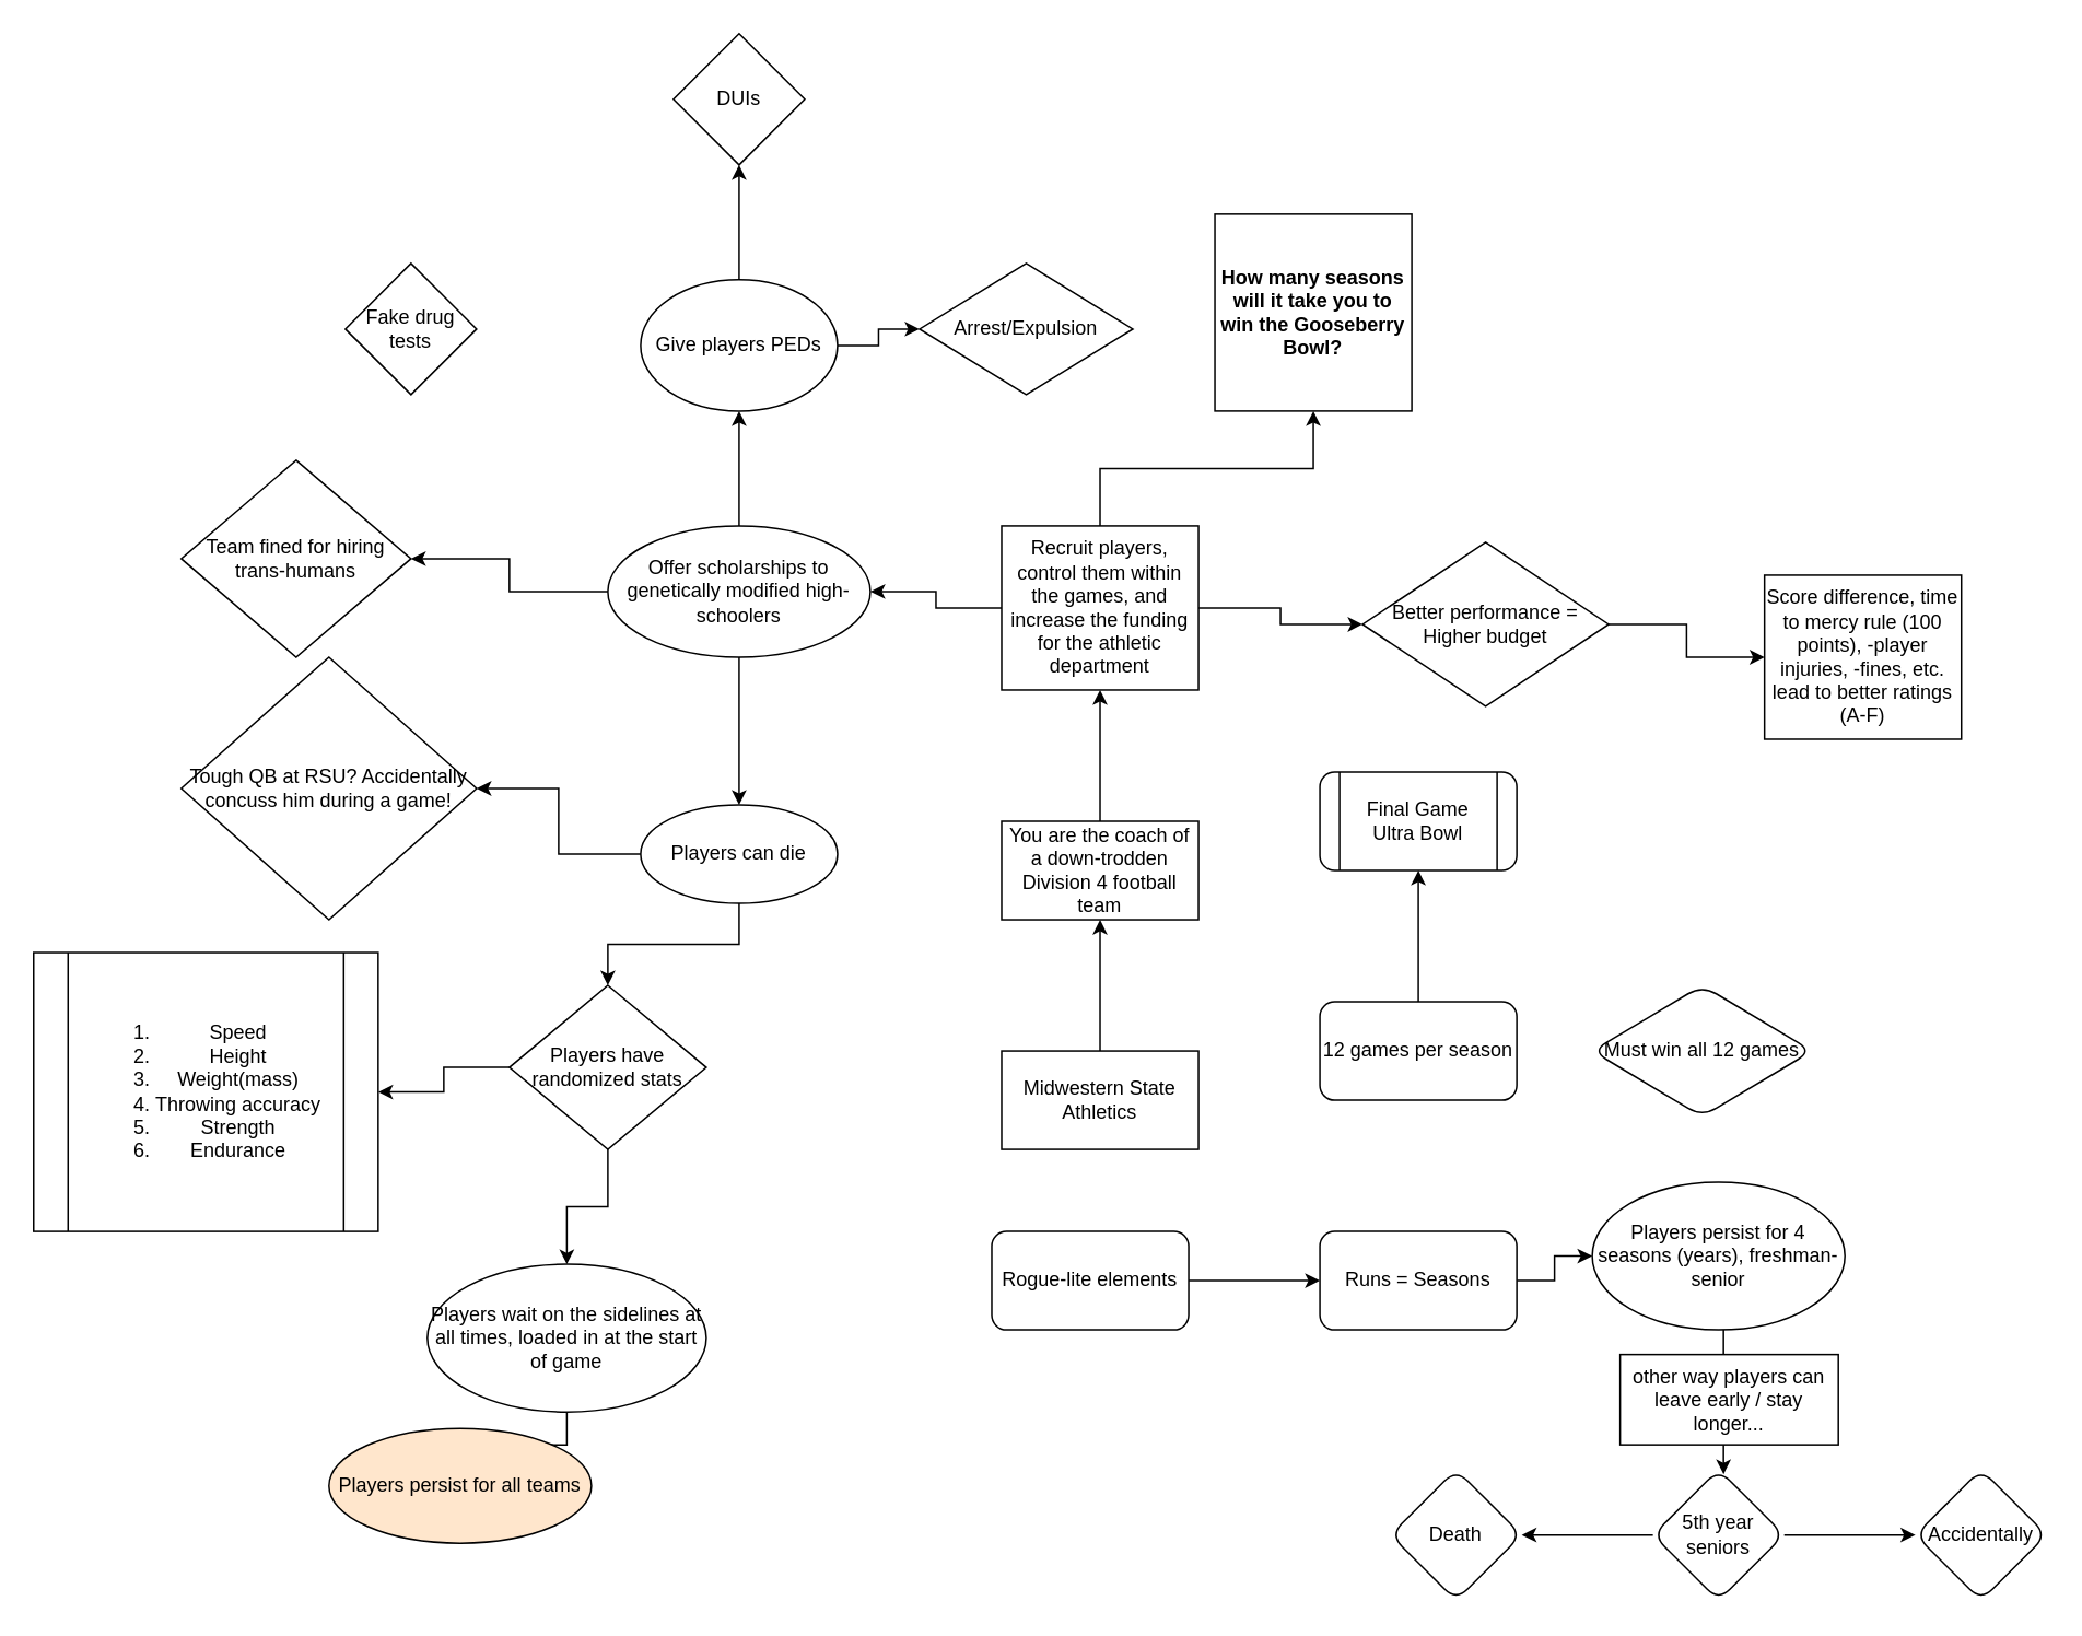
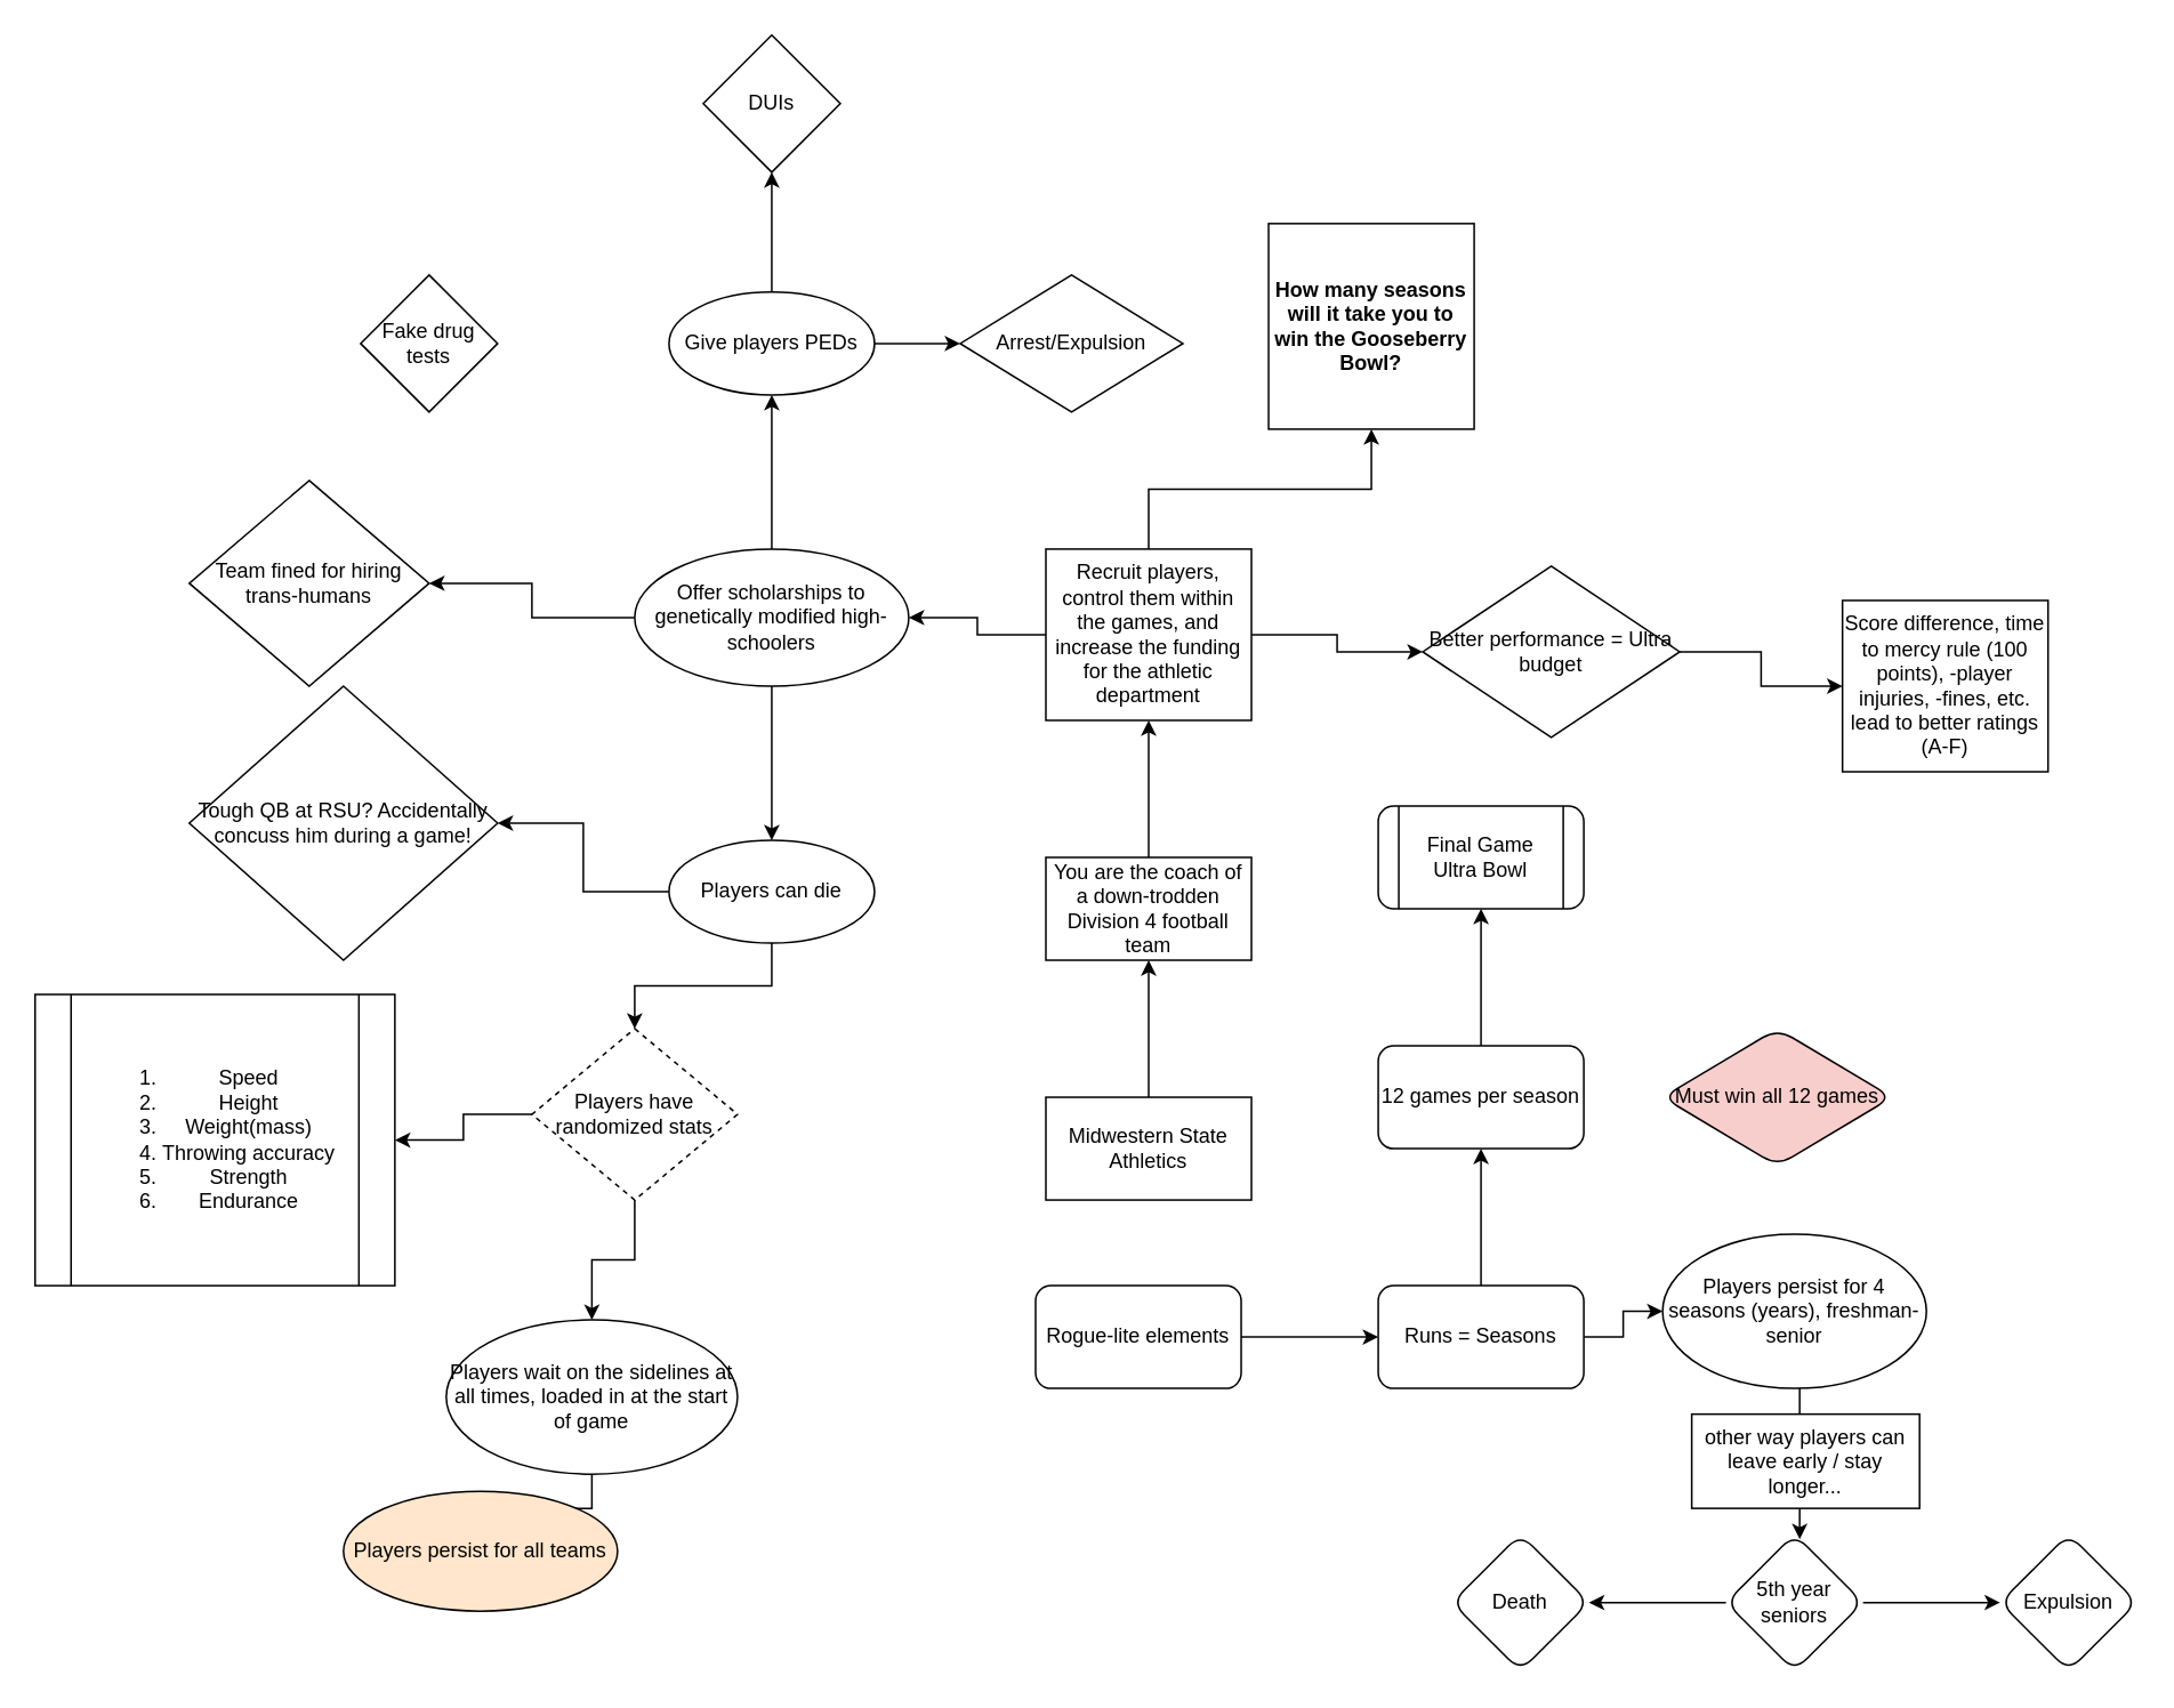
  <mxCell id="0" />
  <mxCell id="1" parent="0" />
  <mxCell id="2" value="" style="edgeStyle=orthogonalEdgeStyle;rounded=0;orthogonalLoop=1;jettySize=auto;html=1;" edge="1" parent="1" source="3" target="22"><mxGeometry relative="1" as="geometry" /></mxCell>
  <mxCell id="3" value="Midwestern State Athletics" style="rounded=0;whiteSpace=wrap;html=1;" vertex="1" parent="1"><mxGeometry x="610" y="640" width="120" height="60" as="geometry" /></mxCell>
  <mxCell id="4" value="" style="edgeStyle=orthogonalEdgeStyle;rounded=0;orthogonalLoop=1;jettySize=auto;html=1;" edge="1" parent="1" source="5" target="8"><mxGeometry relative="1" as="geometry" /></mxCell>
  <mxCell id="5" value="&lt;div&gt;Rogue-lite elements&lt;/div&gt;" style="rounded=1;whiteSpace=wrap;html=1;" vertex="1" parent="1"><mxGeometry x="604" y="750" width="120" height="60" as="geometry" /></mxCell>
  <mxCell id="6" value="" style="edgeStyle=orthogonalEdgeStyle;rounded=0;orthogonalLoop=1;jettySize=auto;html=1;" edge="1" parent="1" source="8" target="10"><mxGeometry relative="1" as="geometry" /></mxCell>
+ <mxCell id="7" value="" style="edgeStyle=orthogonalEdgeStyle;rounded=0;orthogonalLoop=1;jettySize=auto;html=1;" edge="1" parent="1" source="8" target="18"><mxGeometry relative="1" as="geometry" /></mxCell>
  <mxCell id="8" value="&lt;div&gt;Runs = Seasons&lt;/div&gt;" style="rounded=1;whiteSpace=wrap;html=1;" vertex="1" parent="1"><mxGeometry x="804" y="750" width="120" height="60" as="geometry" /></mxCell>
  <mxCell id="9" value="" style="edgeStyle=orthogonalEdgeStyle;rounded=0;orthogonalLoop=1;jettySize=auto;html=1;" edge="1" parent="1" source="10" target="13"><mxGeometry relative="1" as="geometry"><Array as="points"><mxPoint x="1050" y="850" /><mxPoint x="1050" y="850" /></Array></mxGeometry></mxCell>
  <mxCell id="10" value="Players persist for 4 seasons (years), freshman-senior" style="ellipse;whiteSpace=wrap;html=1;rounded=1;" vertex="1" parent="1"><mxGeometry x="970" y="720" width="154" height="90" as="geometry" /></mxCell>
  <mxCell id="11" value="" style="edgeStyle=orthogonalEdgeStyle;rounded=0;orthogonalLoop=1;jettySize=auto;html=1;" edge="1" parent="1" source="13" target="14"><mxGeometry relative="1" as="geometry" /></mxCell>
  <mxCell id="12" value="" style="edgeStyle=orthogonalEdgeStyle;rounded=0;orthogonalLoop=1;jettySize=auto;html=1;" edge="1" parent="1" source="13" target="15"><mxGeometry relative="1" as="geometry" /></mxCell>
  <mxCell id="13" value="5th year seniors" style="rhombus;whiteSpace=wrap;html=1;rounded=1;" vertex="1" parent="1"><mxGeometry x="1007" y="895" width="80" height="80" as="geometry" /></mxCell>
- <mxCell id="14" value="Accidentally" style="rhombus;whiteSpace=wrap;html=1;rounded=1;" vertex="1" parent="1"><mxGeometry x="1167" y="895" width="80" height="80" as="geometry" /></mxCell>
+ <mxCell id="14" value="Expulsion" style="rhombus;whiteSpace=wrap;html=1;rounded=1;" vertex="1" parent="1"><mxGeometry x="1167" y="895" width="80" height="80" as="geometry" /></mxCell>
  <mxCell id="15" value="&lt;div&gt;Death&lt;/div&gt;" style="rhombus;whiteSpace=wrap;html=1;rounded=1;" vertex="1" parent="1"><mxGeometry x="847" y="895" width="80" height="80" as="geometry" /></mxCell>
  <mxCell id="16" value="other way players can leave early / stay longer..." style="rounded=0;whiteSpace=wrap;html=1;" vertex="1" parent="1"><mxGeometry x="987" y="825" width="133" height="55" as="geometry" /></mxCell>
  <mxCell id="17" value="" style="edgeStyle=orthogonalEdgeStyle;rounded=0;orthogonalLoop=1;jettySize=auto;html=1;" edge="1" parent="1" source="18" target="19"><mxGeometry relative="1" as="geometry" /></mxCell>
  <mxCell id="18" value="12 games per season" style="whiteSpace=wrap;html=1;rounded=1;" vertex="1" parent="1"><mxGeometry x="804" y="610" width="120" height="60" as="geometry" /></mxCell>
  <mxCell id="19" value="&lt;div&gt;Final Game&lt;/div&gt;&lt;div&gt;Ultra Bowl&lt;br&gt;&lt;/div&gt;" style="shape=process;whiteSpace=wrap;html=1;backgroundOutline=1;rounded=1;" vertex="1" parent="1"><mxGeometry x="804" y="470" width="120" height="60" as="geometry" /></mxCell>
- <mxCell id="20" value="Must win all 12 games" style="rhombus;whiteSpace=wrap;html=1;rounded=1;" vertex="1" parent="1"><mxGeometry x="970" y="600" width="134" height="80" as="geometry" /></mxCell>
+ <mxCell id="20" value="Must win all 12 games" style="rhombus;whiteSpace=wrap;html=1;rounded=1;fillColor=#f8cecc;" vertex="1" parent="1"><mxGeometry x="970" y="600" width="134" height="80" as="geometry" /></mxCell>
  <mxCell id="21" value="" style="edgeStyle=orthogonalEdgeStyle;rounded=0;orthogonalLoop=1;jettySize=auto;html=1;" edge="1" parent="1" source="22" target="26"><mxGeometry relative="1" as="geometry" /></mxCell>
  <mxCell id="22" value="You are the coach of a down-trodden Division 4 football team" style="whiteSpace=wrap;html=1;rounded=0;" vertex="1" parent="1"><mxGeometry x="610" y="500" width="120" height="60" as="geometry" /></mxCell>
  <mxCell id="23" value="" style="edgeStyle=orthogonalEdgeStyle;rounded=0;orthogonalLoop=1;jettySize=auto;html=1;" edge="1" parent="1" source="26" target="28"><mxGeometry relative="1" as="geometry" /></mxCell>
  <mxCell id="24" value="" style="edgeStyle=orthogonalEdgeStyle;rounded=0;orthogonalLoop=1;jettySize=auto;html=1;" edge="1" parent="1" source="26" target="33"><mxGeometry relative="1" as="geometry" /></mxCell>
  <mxCell id="25" style="edgeStyle=orthogonalEdgeStyle;rounded=0;orthogonalLoop=1;jettySize=auto;html=1;exitX=0.5;exitY=0;exitDx=0;exitDy=0;" edge="1" parent="1" source="26" target="52"><mxGeometry relative="1" as="geometry" /></mxCell>
  <mxCell id="26" value="Recruit players, control them within the games, and increase the funding for the athletic department" style="rounded=0;whiteSpace=wrap;html=1;" vertex="1" parent="1"><mxGeometry x="610" y="320" width="120" height="100" as="geometry" /></mxCell>
  <mxCell id="27" value="" style="edgeStyle=orthogonalEdgeStyle;rounded=0;orthogonalLoop=1;jettySize=auto;html=1;" edge="1" parent="1" source="28" target="29"><mxGeometry relative="1" as="geometry" /></mxCell>
- <mxCell id="28" value="Better performance = Higher budget" style="rhombus;whiteSpace=wrap;html=1;rounded=0;" vertex="1" parent="1"><mxGeometry x="830" y="330" width="150" height="100" as="geometry" /></mxCell>
+ <mxCell id="28" value="Better performance = Ultra budget" style="rhombus;whiteSpace=wrap;html=1;rounded=0;" vertex="1" parent="1"><mxGeometry x="830" y="330" width="150" height="100" as="geometry" /></mxCell>
  <mxCell id="29" value="Score difference, time to mercy rule (100 points), -player injuries, -fines, etc. lead to better ratings (A-F)" style="whiteSpace=wrap;html=1;rounded=0;" vertex="1" parent="1"><mxGeometry x="1075" y="350" width="120" height="100" as="geometry" /></mxCell>
  <mxCell id="30" value="" style="edgeStyle=orthogonalEdgeStyle;rounded=0;orthogonalLoop=1;jettySize=auto;html=1;" edge="1" parent="1" source="33" target="36"><mxGeometry relative="1" as="geometry" /></mxCell>
  <mxCell id="31" value="" style="edgeStyle=orthogonalEdgeStyle;rounded=0;orthogonalLoop=1;jettySize=auto;html=1;" edge="1" parent="1" source="33" target="40"><mxGeometry relative="1" as="geometry" /></mxCell>
  <mxCell id="32" value="" style="edgeStyle=orthogonalEdgeStyle;rounded=0;orthogonalLoop=1;jettySize=auto;html=1;" edge="1" parent="1" source="33" target="43"><mxGeometry relative="1" as="geometry" /></mxCell>
  <mxCell id="33" value="Offer scholarships to genetically modified high-schoolers" style="ellipse;whiteSpace=wrap;html=1;rounded=0;" vertex="1" parent="1"><mxGeometry x="370" y="320" width="160" height="80" as="geometry" /></mxCell>
  <mxCell id="34" value="" style="edgeStyle=orthogonalEdgeStyle;rounded=0;orthogonalLoop=1;jettySize=auto;html=1;" edge="1" parent="1" source="36" target="38"><mxGeometry relative="1" as="geometry" /></mxCell>
  <mxCell id="35" value="" style="edgeStyle=orthogonalEdgeStyle;rounded=0;orthogonalLoop=1;jettySize=auto;html=1;" edge="1" parent="1" source="36" target="39"><mxGeometry relative="1" as="geometry" /></mxCell>
- <mxCell id="36" value="Give players PEDs" style="ellipse;whiteSpace=wrap;html=1;rounded=0;" vertex="1" parent="1"><mxGeometry x="390" y="170" width="120" height="80" as="geometry" /></mxCell>
+ <mxCell id="36" value="Give players PEDs" style="ellipse;whiteSpace=wrap;html=1;rounded=0;" vertex="1" parent="1"><mxGeometry x="390" y="170" width="120" height="60" as="geometry" /></mxCell>
  <mxCell id="37" value="Fake drug tests" style="rhombus;whiteSpace=wrap;html=1;rounded=0;" vertex="1" parent="1"><mxGeometry x="210" y="160" width="80" height="80" as="geometry" /></mxCell>
  <mxCell id="38" value="DUIs" style="rhombus;whiteSpace=wrap;html=1;rounded=0;" vertex="1" parent="1"><mxGeometry x="410" y="20" width="80" height="80" as="geometry" /></mxCell>
  <mxCell id="39" value="Arrest/Expulsion" style="rhombus;whiteSpace=wrap;html=1;rounded=0;" vertex="1" parent="1"><mxGeometry x="560" y="160" width="130" height="80" as="geometry" /></mxCell>
  <mxCell id="40" value="Team fined for hiring trans-humans" style="rhombus;whiteSpace=wrap;html=1;rounded=0;" vertex="1" parent="1"><mxGeometry x="110" y="280" width="140" height="120" as="geometry" /></mxCell>
  <mxCell id="41" value="" style="edgeStyle=orthogonalEdgeStyle;rounded=0;orthogonalLoop=1;jettySize=auto;html=1;" edge="1" parent="1" source="43" target="44"><mxGeometry relative="1" as="geometry" /></mxCell>
  <mxCell id="42" value="" style="edgeStyle=orthogonalEdgeStyle;rounded=0;orthogonalLoop=1;jettySize=auto;html=1;" edge="1" parent="1" source="43" target="47"><mxGeometry relative="1" as="geometry" /></mxCell>
  <mxCell id="43" value="Players can die" style="ellipse;whiteSpace=wrap;html=1;rounded=0;" vertex="1" parent="1"><mxGeometry x="390" y="490" width="120" height="60" as="geometry" /></mxCell>
  <mxCell id="44" value="Tough QB at RSU? Accidentally concuss him during a game!" style="rhombus;whiteSpace=wrap;html=1;rounded=0;" vertex="1" parent="1"><mxGeometry x="110" y="400" width="180" height="160" as="geometry" /></mxCell>
  <mxCell id="45" value="" style="edgeStyle=orthogonalEdgeStyle;rounded=0;orthogonalLoop=1;jettySize=auto;html=1;" edge="1" parent="1" source="47" target="48"><mxGeometry relative="1" as="geometry" /></mxCell>
  <mxCell id="46" value="" style="edgeStyle=orthogonalEdgeStyle;rounded=0;orthogonalLoop=1;jettySize=auto;html=1;" edge="1" parent="1" source="47" target="50"><mxGeometry relative="1" as="geometry" /></mxCell>
- <mxCell id="47" value="Players have randomized stats" style="rhombus;whiteSpace=wrap;html=1;rounded=0;" vertex="1" parent="1"><mxGeometry x="310" y="600" width="120" height="100" as="geometry" /></mxCell>
+ <mxCell id="47" value="Players have randomized stats" style="rhombus;whiteSpace=wrap;html=1;rounded=0;dashed=1;" vertex="1" parent="1"><mxGeometry x="310" y="600" width="120" height="100" as="geometry" /></mxCell>
  <mxCell id="48" value="&lt;ol&gt;&lt;li&gt;Speed&lt;/li&gt;&lt;li&gt;Height&lt;/li&gt;&lt;li&gt;Weight(mass)&lt;/li&gt;&lt;li&gt;Throwing accuracy&lt;/li&gt;&lt;li&gt;Strength&lt;/li&gt;&lt;li&gt;Endurance&lt;/li&gt;&lt;/ol&gt;" style="shape=process;whiteSpace=wrap;html=1;backgroundOutline=1;rounded=0;" vertex="1" parent="1"><mxGeometry x="20" y="580" width="210" height="170" as="geometry" /></mxCell>
  <mxCell id="49" value="" style="edgeStyle=orthogonalEdgeStyle;rounded=0;orthogonalLoop=1;jettySize=auto;html=1;" edge="1" parent="1" source="50" target="51"><mxGeometry relative="1" as="geometry" /></mxCell>
  <mxCell id="50" value="Players wait on the sidelines at all times, loaded in at the start of game" style="ellipse;whiteSpace=wrap;html=1;rounded=0;" vertex="1" parent="1"><mxGeometry x="260" y="770" width="170" height="90" as="geometry" /></mxCell>
  <mxCell id="51" value="Players persist for all teams" style="ellipse;whiteSpace=wrap;html=1;rounded=0;fillColor=#ffe6cc;" vertex="1" parent="1"><mxGeometry x="200" y="870" width="160" height="70" as="geometry" /></mxCell>
  <mxCell id="52" value="How many seasons will it take you to win the Gooseberry Bowl?" style="whiteSpace=wrap;html=1;aspect=fixed;fontStyle=1" vertex="1" parent="1"><mxGeometry x="740" y="130" width="120" height="120" as="geometry" /></mxCell>
